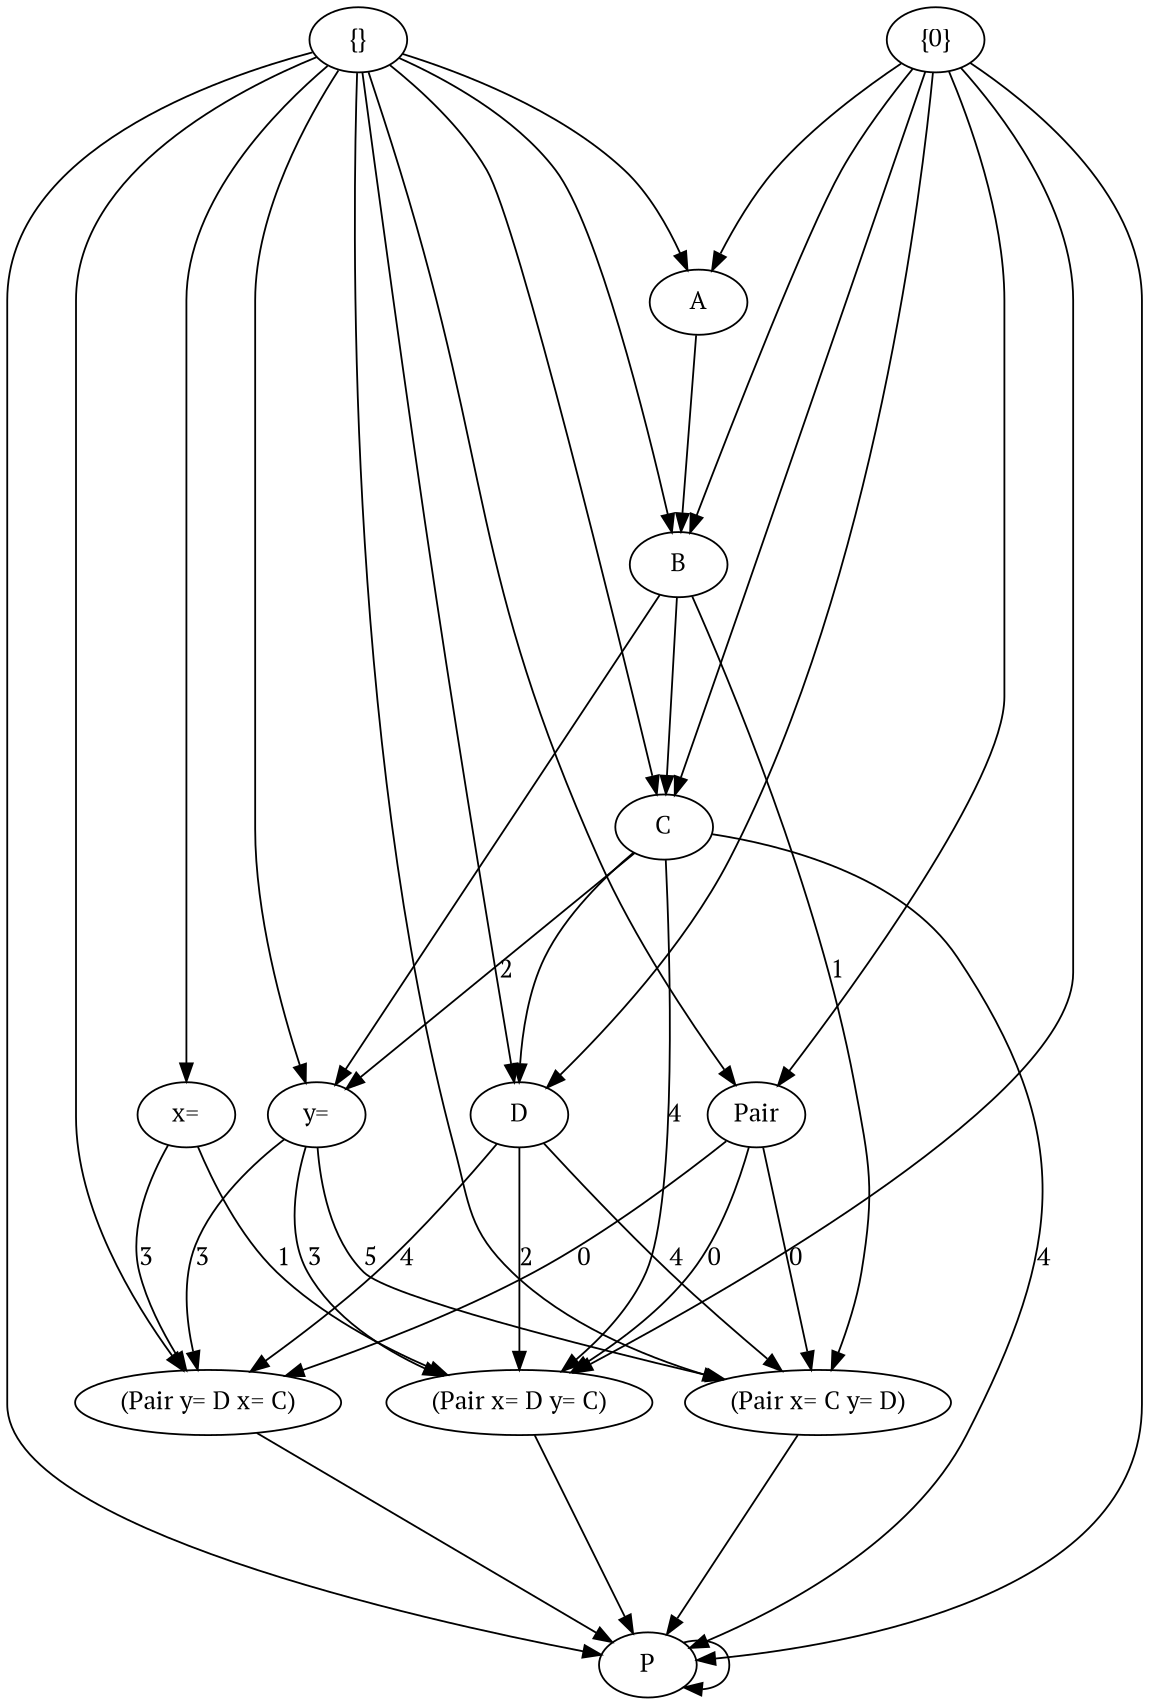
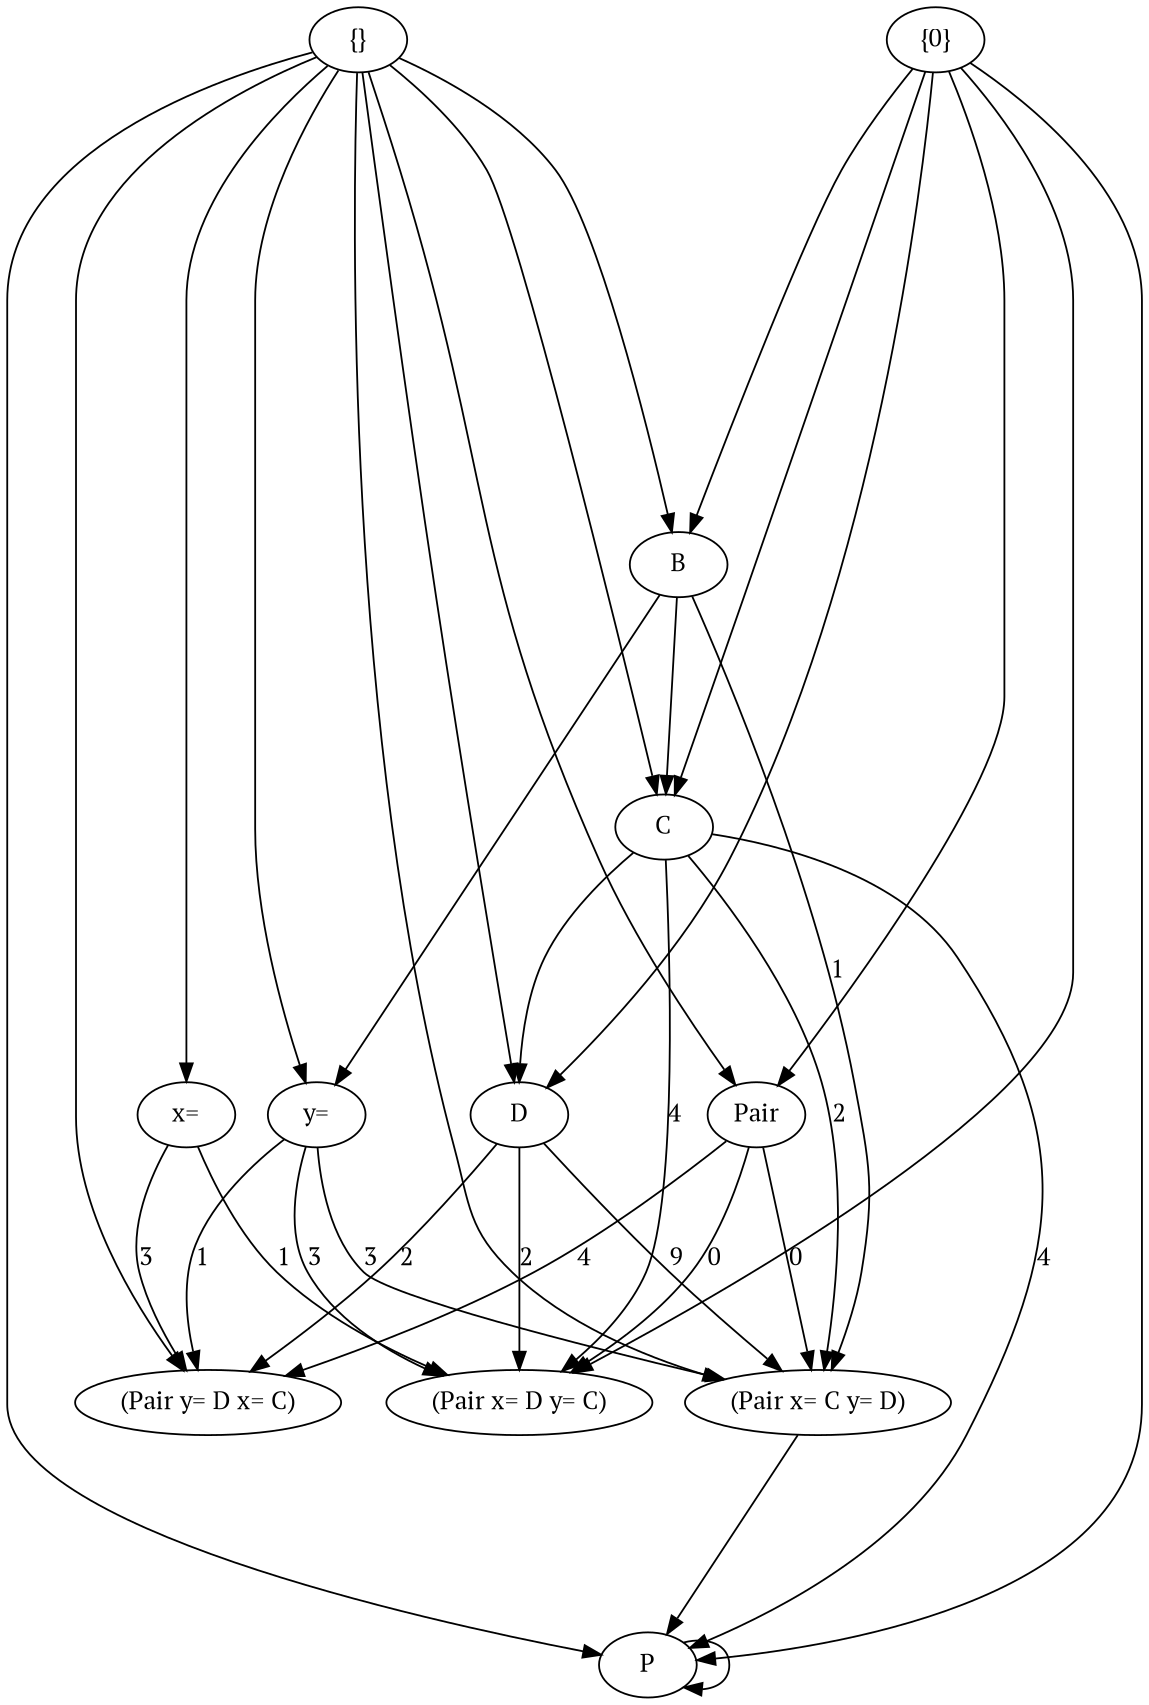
  digraph {
    fontname="PT Serif"
    ranksep=1.5
    node [fontname="PT Serif"]
    edge [fontname="PT Serif"]
    "{}"
    Pair
    "x="
    "y="
-   A
    B
    C
    D
    P
    "(Pair x= C y= D)"
    "(Pair y= D x= C)"
    "(Pair x= D y= C)"
    "{0}"
    "{}" -> Pair
    "{}" -> "x="
    "{}" -> "y="
-   "{}" -> A
    "{}" -> B
    "{}" -> C
    "{}" -> D
    "{}" -> P
    "{}" -> "(Pair x= C y= D)"
    "{}" -> "(Pair y= D x= C)"
    Pair -> "(Pair x= C y= D)" [label=0]
-   Pair -> "(Pair y= D x= C)" [label=0]
+   Pair -> "(Pair y= D x= C)" [label=4]
    Pair -> "(Pair x= D y= C)" [label=0]
    "x=" -> "(Pair y= D x= C)" [label=3]
    "x=" -> "(Pair x= D y= C)" [label=1]
-   "y=" -> "(Pair x= C y= D)" [label=5]
-   "y=" -> "(Pair y= D x= C)" [label=3]
+   "y=" -> "(Pair x= C y= D)" [label=3]
+   "y=" -> "(Pair y= D x= C)" [label=1]
    "y=" -> "(Pair x= D y= C)" [label=3]
-   A -> B
    B -> "y="
    B -> C
    B -> "(Pair x= C y= D)" [label=1]
    C -> D
    C -> P [label=4]
-   C -> "y=" [label=2]
+   C -> "(Pair x= C y= D)" [label=2]
    C -> "(Pair x= D y= C)" [label=4]
-   D -> "(Pair x= C y= D)" [label=4]
-   D -> "(Pair y= D x= C)" [label=4]
+   D -> "(Pair x= C y= D)" [label=9]
+   D -> "(Pair y= D x= C)" [label=2]
    D -> "(Pair x= D y= C)" [label=2]
    P -> P
    "(Pair x= C y= D)" -> P
-   "(Pair y= D x= C)" -> P
-   "(Pair x= D y= C)" -> P
    "{0}" -> Pair
-   "{0}" -> A
    "{0}" -> B
    "{0}" -> C
    "{0}" -> D
    "{0}" -> P
    "{0}" -> "(Pair x= D y= C)"
  }
